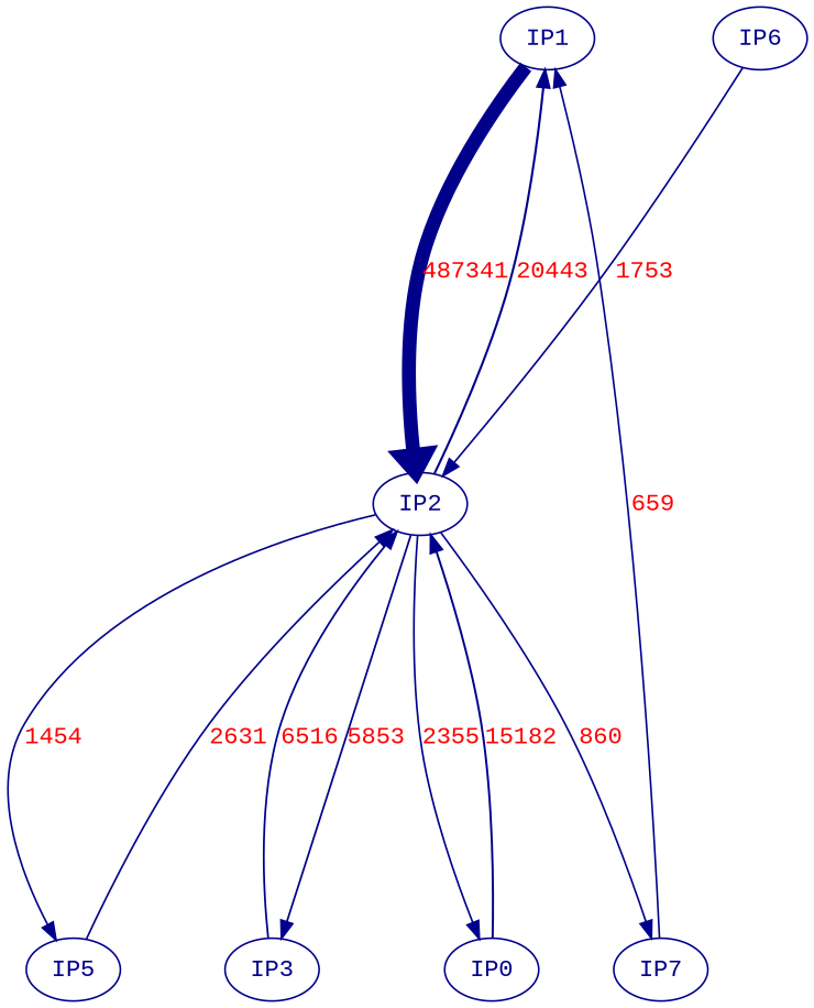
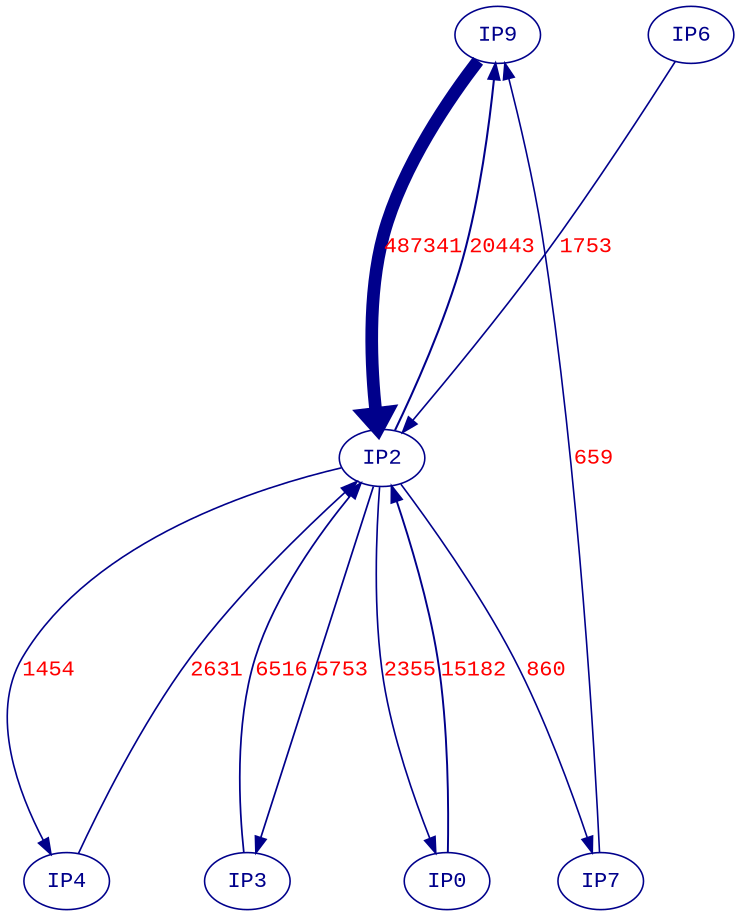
  digraph {
    fontname="Liberation Mono"
    nodespe=0.8
    ranksep=3
    node [color=darkblue fontcolor=darkblue fontname="Liberation Mono"]
    edge [color=darkblue fontcolor=red fontname="Liberation Mono" labeldistance=0]
-   n1 [label=IP1]
+   n1 [label=IP9]
    n2 [label=IP2]
    n3 [label=IP3]
-   n4 [label=IP5]
+   n4 [label=IP4]
    n5 [label=IP0]
    n6 [label=IP7]
    n7 [label=IP6]
    n1 -> n2 [label=487341 penwidth=8.0]
    n2 -> n1 [label=20443 penwidth=1.2936362834237218]
-   n2 -> n3 [label=5853 penwidth=1.0826341309268048]
+   n2 -> n3 [label=5753 penwidth=1.0826341309268048]
    n2 -> n4 [label=1454 penwidth=1.020884760362867]
    n2 -> n5 [label=2355 penwidth=1.0338264172314662]
    n2 -> n6 [label=860 penwidth=1.0123527468446119]
    n3 -> n2 [label=6516 penwidth=1.0935936028366176]
    n4 -> n2 [label=2631 penwidth=1.0377907871490393]
    n5 -> n2 [label=15182 penwidth=1.2180690727847647]
    n6 -> n1 [label=659 penwidth=1.009465651361162]
    n7 -> n2 [label=1753 penwidth=1.025179494440238]
  }
